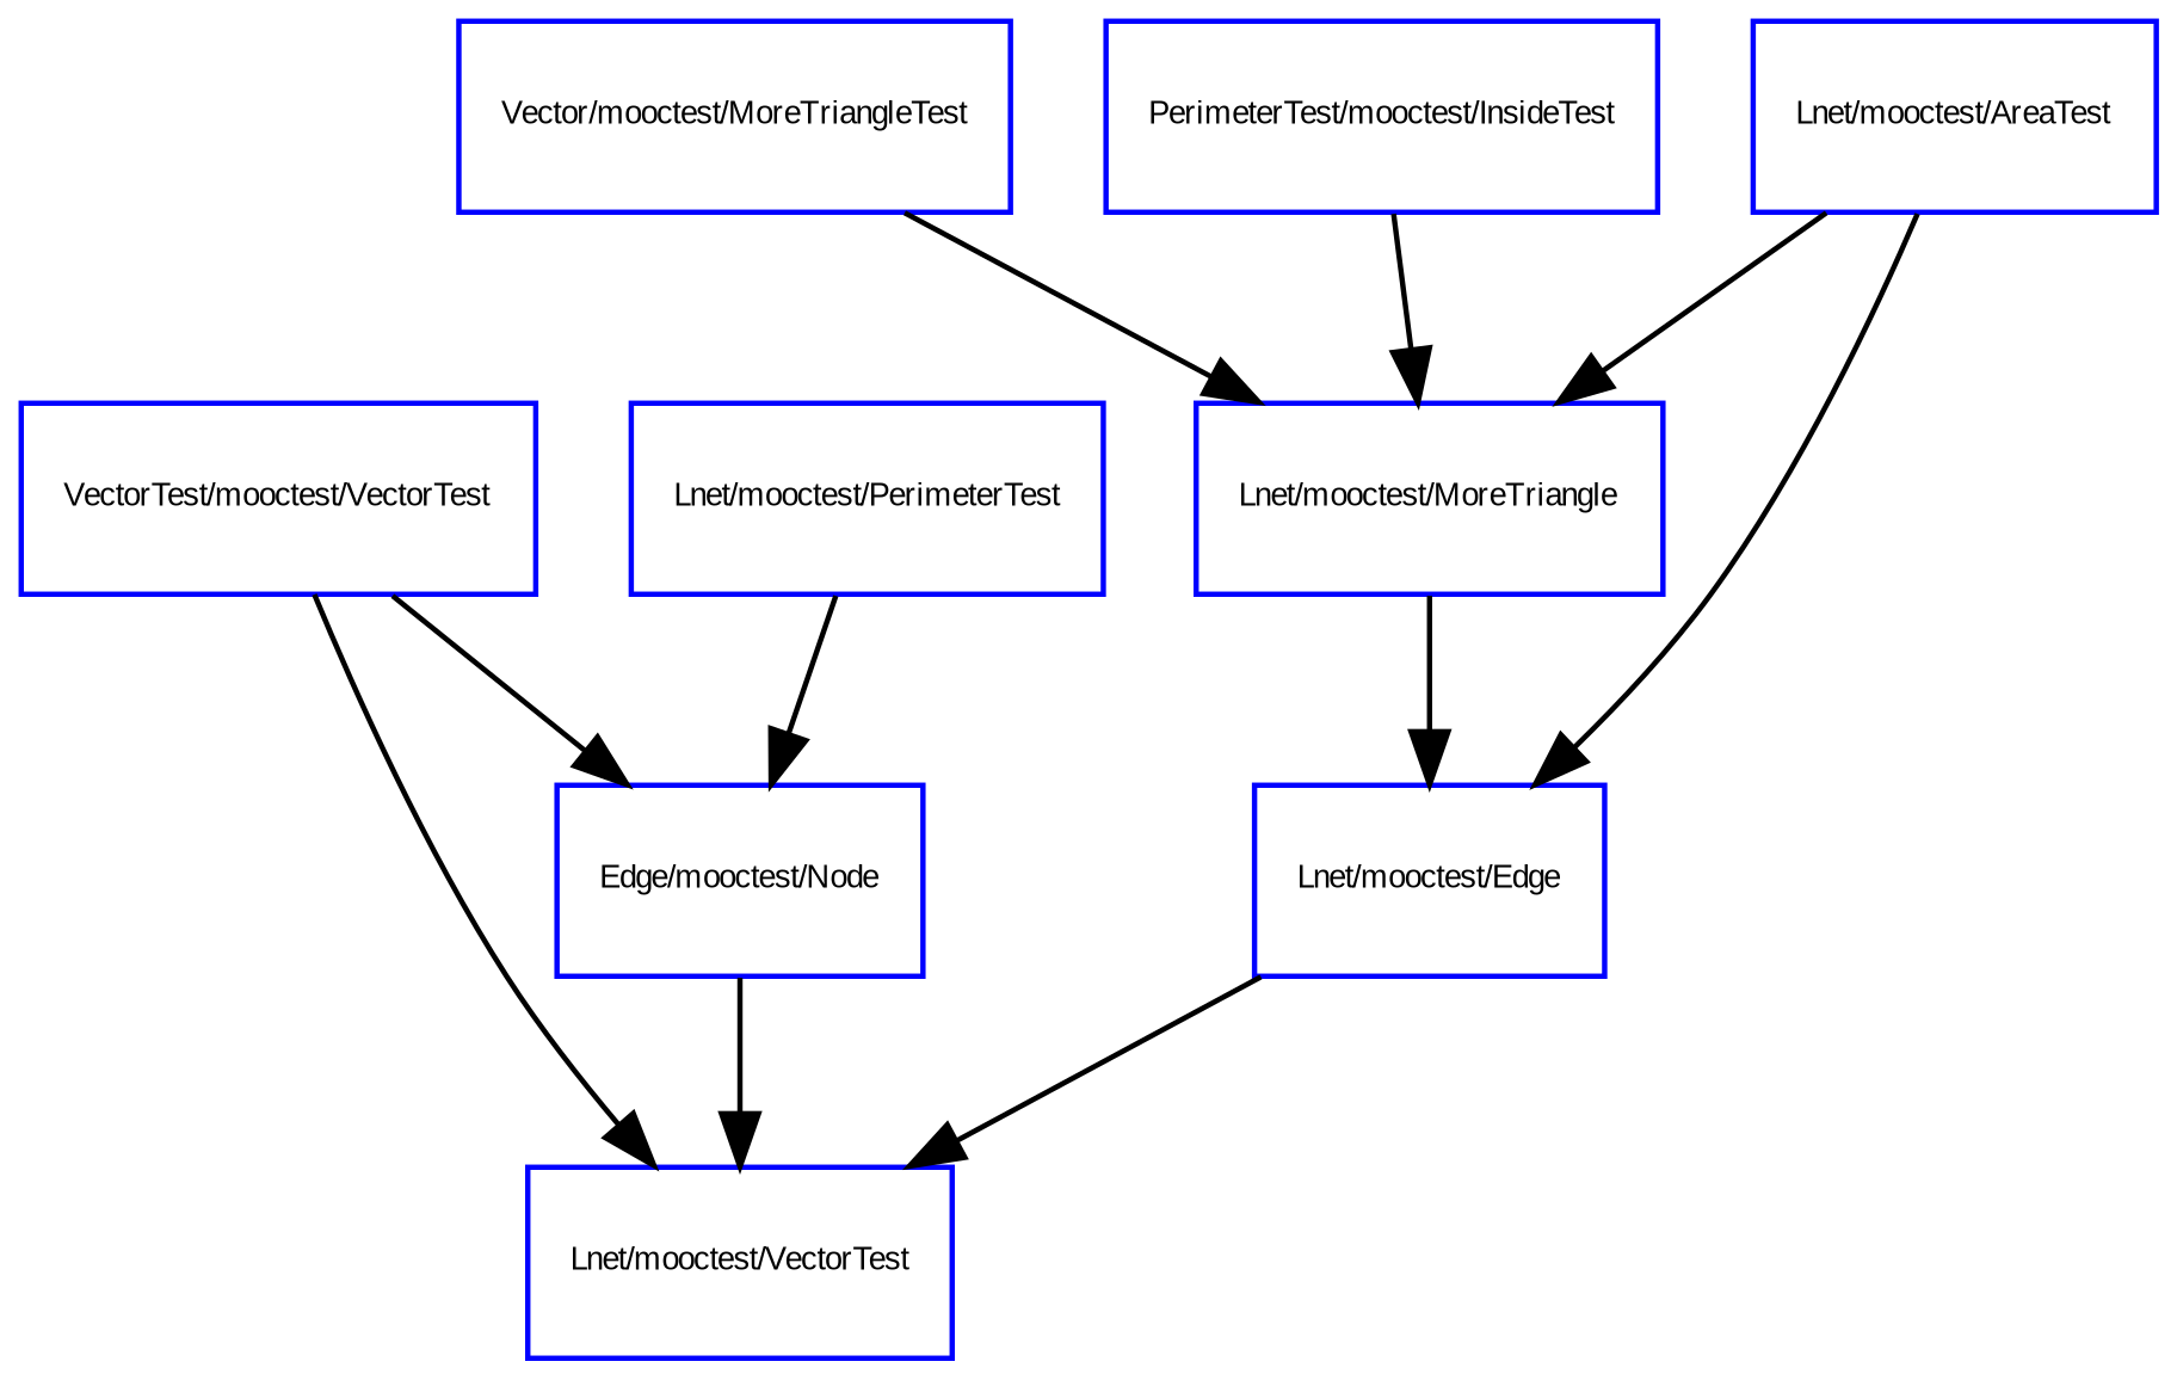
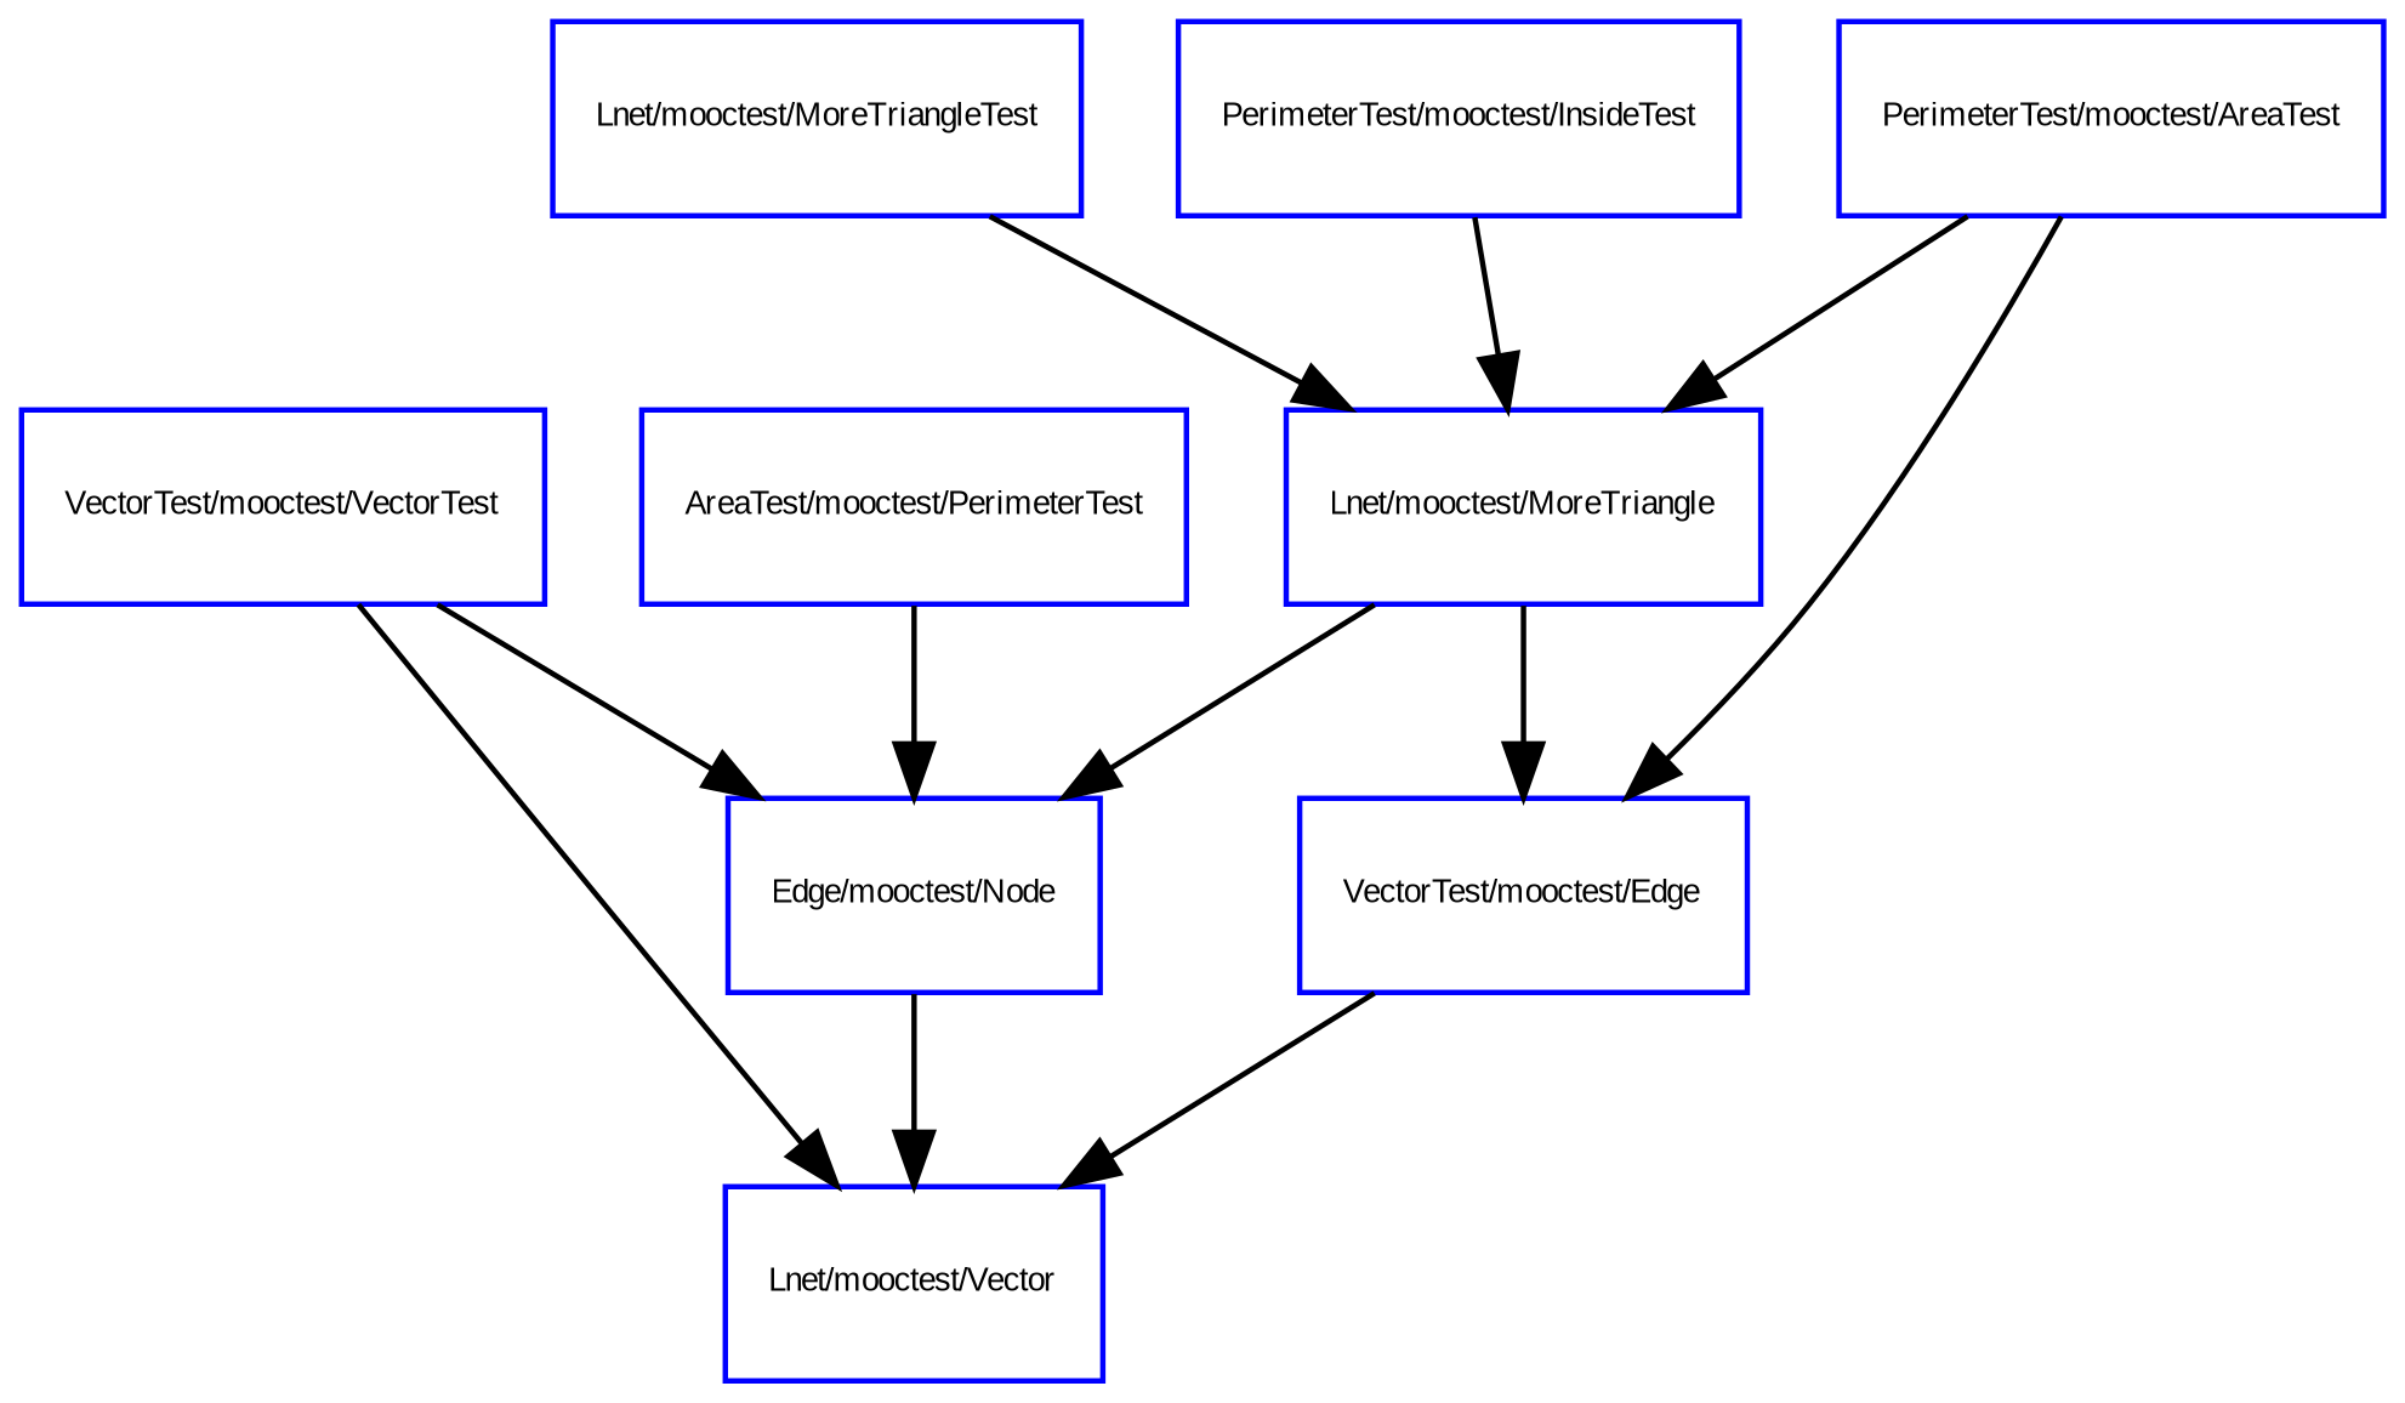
  digraph {
    concentrate=true
    fontsize=6
    node [color=blue fontcolor=black fontname=Arial fontsize=6 shape=box]
    edge [color=black fontcolor=black fontname=Arial fontsize=6]
    n1 [label="VectorTest/mooctest/VectorTest"]
-   "Lnet/mooctest/Vector" [label="Lnet/mooctest/VectorTest"]
+   "Lnet/mooctest/Vector"
    n3 [label="Edge/mooctest/Node"]
    "Lnet/mooctest/MoreTriangle"
-   "Lnet/mooctest/Edge"
-   "Lnet/mooctest/PerimeterTest"
-   "Lnet/mooctest/MoreTriangleTest" [label="Vector/mooctest/MoreTriangleTest"]
-   "Lnet/mooctest/AreaTest"
+   "Lnet/mooctest/Edge" [label="VectorTest/mooctest/Edge"]
+   "Lnet/mooctest/PerimeterTest" [label="AreaTest/mooctest/PerimeterTest"]
+   "Lnet/mooctest/MoreTriangleTest"
+   "Lnet/mooctest/AreaTest" [label="PerimeterTest/mooctest/AreaTest"]
    n9 [label="PerimeterTest/mooctest/InsideTest"]
    n1 -> "Lnet/mooctest/Vector"
    n1 -> n3
    n3 -> "Lnet/mooctest/Vector"
+   "Lnet/mooctest/MoreTriangle" -> n3
    "Lnet/mooctest/MoreTriangle" -> "Lnet/mooctest/Edge"
    "Lnet/mooctest/Edge" -> "Lnet/mooctest/Vector"
    "Lnet/mooctest/PerimeterTest" -> n3
    "Lnet/mooctest/MoreTriangleTest" -> "Lnet/mooctest/MoreTriangle"
    "Lnet/mooctest/AreaTest" -> "Lnet/mooctest/MoreTriangle"
    "Lnet/mooctest/AreaTest" -> "Lnet/mooctest/Edge"
    n9 -> "Lnet/mooctest/MoreTriangle"
  }
